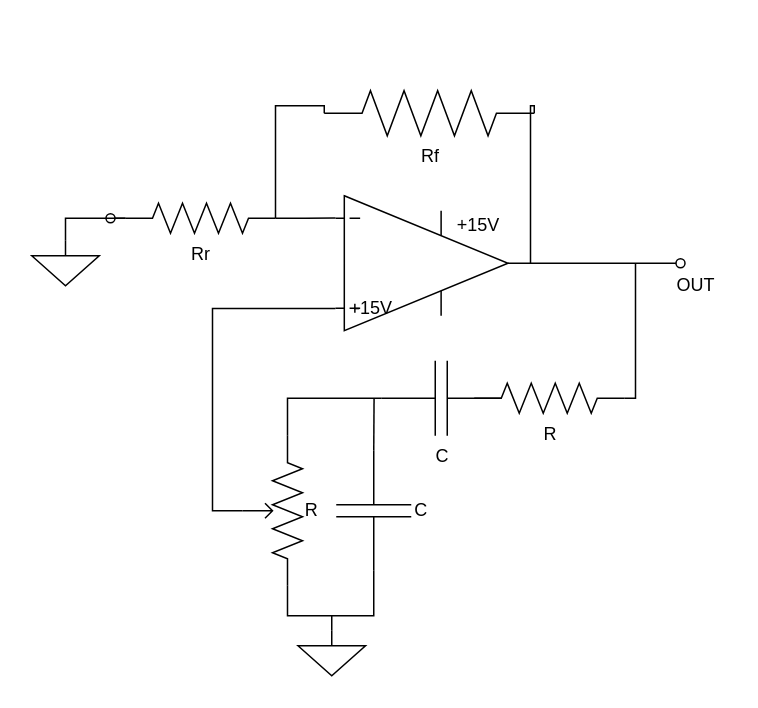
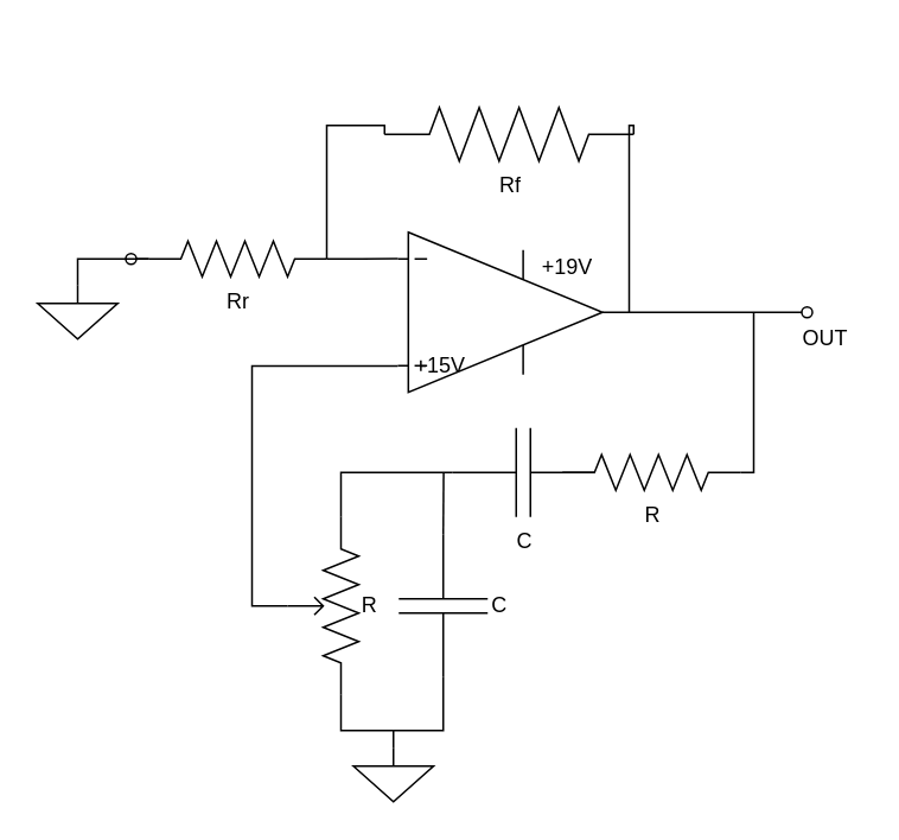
  <mxCell id="0" />
  <mxCell id="1" parent="0" />
  <mxCell id="2" style="edgeStyle=orthogonalEdgeStyle;rounded=0;orthogonalLoop=1;jettySize=auto;html=1;exitX=1;exitY=0.5;exitDx=0;exitDy=0;exitPerimeter=0;endArrow=none;endFill=0;fontSize=16;" parent="1" edge="1"><mxGeometry relative="1" as="geometry"><mxPoint x="263" y="20" as="targetPoint" /><mxPoint x="263" y="20" as="sourcePoint" /></mxGeometry></mxCell>
  <mxCell id="3" style="edgeStyle=orthogonalEdgeStyle;rounded=0;orthogonalLoop=1;jettySize=auto;html=1;endArrow=none;endFill=0;fontSize=16;startArrow=none;startFill=0;exitX=0;exitY=0.5;exitDx=0;exitDy=0;exitPerimeter=0;" parent="1" source="10" edge="1"><mxGeometry relative="1" as="geometry"><mxPoint x="183" y="145" as="targetPoint" /><mxPoint x="203" y="70" as="sourcePoint" /><Array as="points"><mxPoint x="183" y="70" /><mxPoint x="183" y="145" /></Array></mxGeometry></mxCell>
  <mxCell id="4" style="edgeStyle=orthogonalEdgeStyle;rounded=0;orthogonalLoop=1;jettySize=auto;html=1;exitX=1;exitY=0.5;exitDx=0;exitDy=0;exitPerimeter=0;endArrow=oval;endFill=0;" parent="1" source="7" edge="1"><mxGeometry relative="1" as="geometry"><mxPoint x="453" y="175" as="targetPoint" /></mxGeometry></mxCell>
  <mxCell id="5" style="edgeStyle=orthogonalEdgeStyle;rounded=0;orthogonalLoop=1;jettySize=auto;html=1;entryX=1;entryY=0.5;entryDx=0;entryDy=0;entryPerimeter=0;endArrow=none;endFill=0;" parent="1" target="10" edge="1"><mxGeometry relative="1" as="geometry"><mxPoint x="353" y="175" as="sourcePoint" /><Array as="points"><mxPoint x="353" y="70" /></Array></mxGeometry></mxCell>
  <mxCell id="6" style="edgeStyle=orthogonalEdgeStyle;rounded=0;orthogonalLoop=1;jettySize=auto;html=1;exitX=0;exitY=0.835;exitDx=0;exitDy=0;exitPerimeter=0;entryX=0.5;entryY=1;entryDx=0;entryDy=0;entryPerimeter=0;endArrow=none;endFill=0;" edge="1" parent="1" source="7" target="20"><mxGeometry relative="1" as="geometry" /></mxCell>
  <mxCell id="7" value="" style="verticalLabelPosition=bottom;shadow=0;dashed=0;align=center;html=1;verticalAlign=top;shape=mxgraph.electrical.abstract.operational_amp_1;" parent="1" vertex="1"><mxGeometry x="223" y="130" width="115" height="90" as="geometry" /></mxCell>
- <mxCell id="8" value="+15V" style="text;html=1;align=center;verticalAlign=middle;resizable=0;points=[];autosize=1;" parent="7" vertex="1"><mxGeometry x="75" y="10" width="40" height="20" as="geometry" /></mxCell>
+ <mxCell id="8" value="+19V" style="text;html=1;align=center;verticalAlign=middle;resizable=0;points=[];autosize=1;" parent="7" vertex="1"><mxGeometry x="75" y="10" width="40" height="20" as="geometry" /></mxCell>
  <mxCell id="9" value="-15V" style="text;html=1;align=center;verticalAlign=middle;resizable=0;points=[];autosize=1;" parent="7" vertex="1"><mxGeometry x="5" y="65" width="40" height="20" as="geometry" /></mxCell>
  <mxCell id="10" value="Rf" style="pointerEvents=1;verticalLabelPosition=bottom;shadow=0;dashed=0;align=center;html=1;verticalAlign=top;shape=mxgraph.electrical.resistors.resistor_2;" parent="1" vertex="1"><mxGeometry x="215.5" y="60" width="140" height="30" as="geometry" /></mxCell>
  <mxCell id="11" style="edgeStyle=elbowEdgeStyle;rounded=0;orthogonalLoop=1;jettySize=auto;html=1;exitX=1;exitY=0.5;exitDx=0;exitDy=0;exitPerimeter=0;startArrow=none;startFill=0;startSize=0;endArrow=none;endFill=0;targetPerimeterSpacing=6;entryX=0;entryY=0.165;entryDx=0;entryDy=0;entryPerimeter=0;" parent="1" source="12" target="7" edge="1"><mxGeometry relative="1" as="geometry"><mxPoint x="213" y="145" as="targetPoint" /><Array as="points" /></mxGeometry></mxCell>
  <mxCell id="12" value="Rr" style="pointerEvents=1;verticalLabelPosition=bottom;shadow=0;dashed=0;align=center;html=1;verticalAlign=top;shape=mxgraph.electrical.resistors.resistor_2;" parent="1" vertex="1"><mxGeometry x="83" y="135" width="100" height="20" as="geometry" /></mxCell>
  <mxCell id="13" value="OUT" style="text;html=1;align=center;verticalAlign=middle;resizable=0;points=[];autosize=1;" parent="1" vertex="1"><mxGeometry x="443" y="180" width="40" height="20" as="geometry" /></mxCell>
  <mxCell id="14" style="edgeStyle=elbowEdgeStyle;rounded=0;orthogonalLoop=1;jettySize=auto;html=1;exitX=0.5;exitY=0;exitDx=0;exitDy=0;exitPerimeter=0;startArrow=none;startFill=0;startSize=0;endArrow=none;endFill=0;targetPerimeterSpacing=6;" parent="1" edge="1"><mxGeometry relative="1" as="geometry"><mxPoint x="83" y="145" as="targetPoint" /><mxPoint x="43" y="160" as="sourcePoint" /><Array as="points"><mxPoint x="43" y="160" /><mxPoint x="43" y="150" /><mxPoint x="43" y="160" /></Array></mxGeometry></mxCell>
  <mxCell id="15" style="edgeStyle=elbowEdgeStyle;rounded=0;orthogonalLoop=1;jettySize=auto;html=1;exitX=0;exitY=0.5;exitDx=0;exitDy=0;exitPerimeter=0;startArrow=none;startFill=0;startSize=0;endArrow=oval;endFill=0;targetPerimeterSpacing=6;" parent="1" source="12" edge="1"><mxGeometry relative="1" as="geometry"><mxPoint x="73" y="145" as="targetPoint" /></mxGeometry></mxCell>
  <mxCell id="16" style="edgeStyle=elbowEdgeStyle;rounded=0;orthogonalLoop=1;jettySize=auto;html=1;exitX=0.5;exitY=0;exitDx=0;exitDy=0;exitPerimeter=0;entryX=0.5;entryY=1;entryDx=0;entryDy=0;entryPerimeter=0;startArrow=none;startFill=0;startSize=0;endArrow=none;endFill=0;targetPerimeterSpacing=6;" parent="1" edge="1"><mxGeometry relative="1" as="geometry"><mxPoint x="43" y="220" as="targetPoint" /></mxGeometry></mxCell>
  <mxCell id="17" value="" style="pointerEvents=1;verticalLabelPosition=bottom;shadow=0;dashed=0;align=center;html=1;verticalAlign=top;shape=mxgraph.electrical.signal_sources.signal_ground;" parent="1" vertex="1"><mxGeometry x="20.5" y="160" width="45" height="30" as="geometry" /></mxCell>
  <mxCell id="18" style="edgeStyle=orthogonalEdgeStyle;rounded=0;orthogonalLoop=1;jettySize=auto;html=1;exitX=0;exitY=0.25;exitDx=0;exitDy=0;exitPerimeter=0;entryX=0;entryY=0.5;entryDx=0;entryDy=0;entryPerimeter=0;endArrow=none;endFill=0;" edge="1" parent="1" source="20" target="21"><mxGeometry relative="1" as="geometry" /></mxCell>
  <mxCell id="19" style="edgeStyle=orthogonalEdgeStyle;rounded=0;orthogonalLoop=1;jettySize=auto;html=1;exitX=1;exitY=0.25;exitDx=0;exitDy=0;exitPerimeter=0;entryX=1;entryY=0.5;entryDx=0;entryDy=0;entryPerimeter=0;endArrow=none;endFill=0;" edge="1" parent="1" source="20" target="23"><mxGeometry relative="1" as="geometry" /></mxCell>
  <mxCell id="20" value="R" style="pointerEvents=1;verticalLabelPosition=middle;shadow=0;dashed=0;align=left;html=1;verticalAlign=middle;shape=mxgraph.electrical.resistors.potentiometer_2;direction=south;labelPosition=right;" vertex="1" parent="1"><mxGeometry x="161" y="290" width="40" height="100" as="geometry" /></mxCell>
  <mxCell id="21" value="C" style="pointerEvents=1;verticalLabelPosition=bottom;shadow=0;dashed=0;align=center;html=1;verticalAlign=top;shape=mxgraph.electrical.capacitors.capacitor_1;" vertex="1" parent="1"><mxGeometry x="253.5" y="240" width="80" height="50" as="geometry" /></mxCell>
  <mxCell id="22" style="edgeStyle=orthogonalEdgeStyle;rounded=0;orthogonalLoop=1;jettySize=auto;html=1;exitX=0;exitY=0.5;exitDx=0;exitDy=0;exitPerimeter=0;endArrow=none;endFill=0;" edge="1" parent="1" source="23"><mxGeometry relative="1" as="geometry"><mxPoint x="248.707" y="265" as="targetPoint" /></mxGeometry></mxCell>
  <mxCell id="23" value="C" style="pointerEvents=1;verticalLabelPosition=middle;shadow=0;dashed=0;align=left;html=1;verticalAlign=middle;shape=mxgraph.electrical.capacitors.capacitor_1;direction=south;labelPosition=right;" vertex="1" parent="1"><mxGeometry x="223.5" y="300" width="50" height="80" as="geometry" /></mxCell>
  <mxCell id="24" style="edgeStyle=orthogonalEdgeStyle;rounded=0;orthogonalLoop=1;jettySize=auto;html=1;exitX=1;exitY=0.5;exitDx=0;exitDy=0;exitPerimeter=0;endArrow=none;endFill=0;" edge="1" parent="1" source="25"><mxGeometry relative="1" as="geometry"><mxPoint x="423" y="175" as="targetPoint" /><Array as="points"><mxPoint x="423" y="218" /><mxPoint x="423" y="180" /></Array></mxGeometry></mxCell>
  <mxCell id="25" value="R" style="pointerEvents=1;verticalLabelPosition=bottom;shadow=0;dashed=0;align=center;html=1;verticalAlign=top;shape=mxgraph.electrical.resistors.resistor_2;" vertex="1" parent="1"><mxGeometry x="315.5" y="255" width="100" height="20" as="geometry" /></mxCell>
  <mxCell id="26" style="edgeStyle=orthogonalEdgeStyle;rounded=0;orthogonalLoop=1;jettySize=auto;html=1;exitX=0.5;exitY=0;exitDx=0;exitDy=0;exitPerimeter=0;endArrow=none;endFill=0;" edge="1" parent="1" source="27"><mxGeometry relative="1" as="geometry"><mxPoint x="220.5" y="410" as="targetPoint" /></mxGeometry></mxCell>
  <mxCell id="27" value="" style="pointerEvents=1;verticalLabelPosition=bottom;shadow=0;dashed=0;align=center;html=1;verticalAlign=top;shape=mxgraph.electrical.signal_sources.signal_ground;" vertex="1" parent="1"><mxGeometry x="198" y="420" width="45" height="30" as="geometry" /></mxCell>
